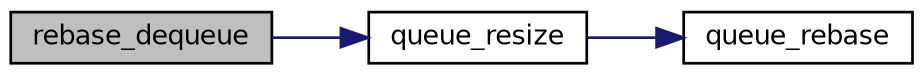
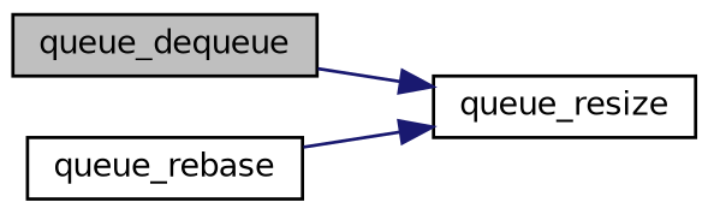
  digraph {
    rankdir=LR
    node [color=black fillcolor=white fontname=Helvetica fontsize=10 shape=record style=filled]
    edge [color=midnightblue fontname=Helvetica fontsize=10 labelfontname=Helvetica labelfontsize=10 style=solid]
-   n1 [fillcolor=grey75 fontcolor=black height=0.2 label=rebase_dequeue width=0.4]
+   n1 [fillcolor=grey75 fontcolor=black height=0.2 label=queue_dequeue width=0.4]
    n2 [height=0.2 label=queue_resize width=0.4]
    n3 [height=0.2 label=queue_rebase width=0.4]
    n1 -> n2
-   n2 -> n3
+   n3 -> n2
  }
